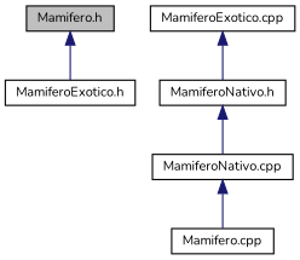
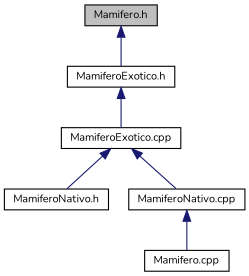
  digraph {
    fontname=Nunito
    node [color=black fillcolor=white fontname=Nunito fontsize=10 shape=record style=filled]
    edge [color=midnightblue dir=back fontname=Nunito fontsize=10 labelfontname=Helvetica labelfontsize=10 style=solid]
    n1 [fillcolor=grey75 fontcolor=black height=0.2 label="Mamifero.h" width=0.4]
    n2 [height=0.2 label="MamiferoExotico.h" width=0.4]
    n3 [height=0.2 label="MamiferoExotico.cpp" width=0.4]
    n4 [height=0.2 label="MamiferoNativo.h" width=0.4]
    n5 [height=0.2 label="MamiferoNativo.cpp" width=0.4]
    n6 [height=0.2 label="Mamifero.cpp" width=0.4]
    n1 -> n2
+   n2 -> n3
    n3 -> n4
-   n4 -> n5
+   n3 -> n5
    n5 -> n6
  }
